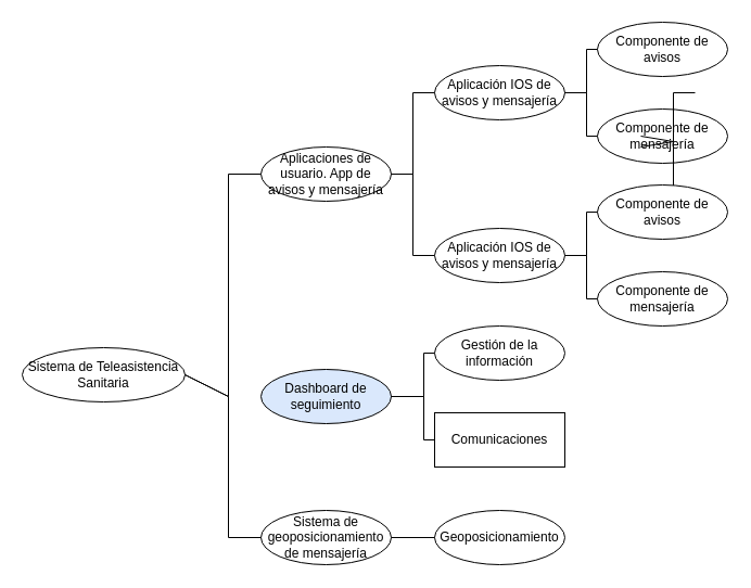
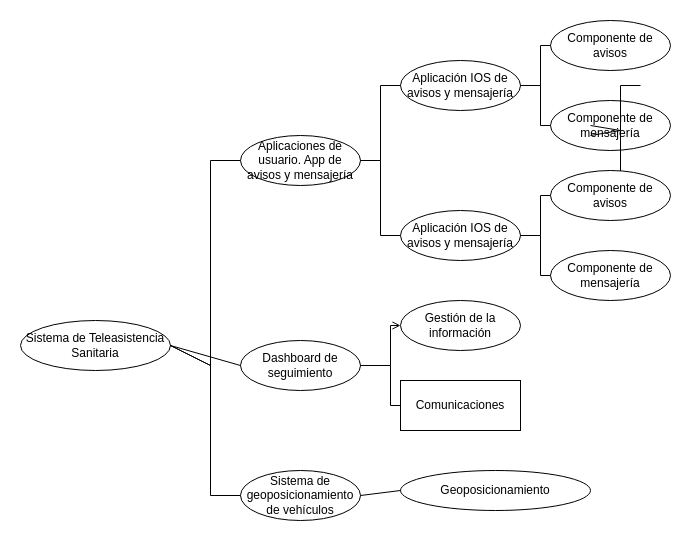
  <mxCell id="0" />
  <mxCell id="1" parent="0" />
  <mxCell id="2" value="Sistema de Teleasistencia Sanitaria" style="ellipse;whiteSpace=wrap;html=1;" parent="1" vertex="1"><mxGeometry x="20" y="320" width="150" height="50" as="geometry" /></mxCell>
  <mxCell id="3" value="Aplicaciones de usuario. App de avisos y mensajería" style="ellipse;whiteSpace=wrap;html=1;" parent="1" vertex="1"><mxGeometry x="240" y="135" width="120" height="50" as="geometry" /></mxCell>
  <mxCell id="4" value="Componente de avisos" style="ellipse;whiteSpace=wrap;html=1;" parent="1" vertex="1"><mxGeometry x="550" y="20" width="120" height="50" as="geometry" /></mxCell>
  <mxCell id="5" value="Componente de mensajería" style="ellipse;whiteSpace=wrap;html=1;" parent="1" vertex="1"><mxGeometry x="550" y="100" width="120" height="50" as="geometry" /></mxCell>
- <mxCell id="6" value="Dashboard de seguimiento" style="ellipse;whiteSpace=wrap;html=1;fillColor=#dae8fc;" parent="1" vertex="1"><mxGeometry x="240" y="340" width="120" height="50" as="geometry" /></mxCell>
+ <mxCell id="6" value="Dashboard de seguimiento" style="ellipse;whiteSpace=wrap;html=1;" parent="1" vertex="1"><mxGeometry x="240" y="340" width="120" height="50" as="geometry" /></mxCell>
  <mxCell id="7" value="Gestión de la información" style="ellipse;whiteSpace=wrap;html=1;" parent="1" vertex="1"><mxGeometry x="400" y="300" width="120" height="50" as="geometry" /></mxCell>
  <mxCell id="8" value="Comunicaciones" style="whiteSpace=wrap;html=1;rounded=0;" parent="1" vertex="1"><mxGeometry x="400" y="380" width="120" height="50" as="geometry" /></mxCell>
  <mxCell id="9" value="Aplicación IOS de avisos y mensajería" style="ellipse;whiteSpace=wrap;html=1;" parent="1" vertex="1"><mxGeometry x="400" y="60" width="120" height="50" as="geometry" /></mxCell>
  <mxCell id="10" value="" style="endArrow=none;html=1;rounded=0;entryX=0;entryY=0.5;entryDx=0;entryDy=0;exitX=1;exitY=0.5;exitDx=0;exitDy=0;" parent="1" edge="1"><mxGeometry width="50" height="50" relative="1" as="geometry"><mxPoint x="590" y="125" as="sourcePoint" /><mxPoint x="640" y="85" as="targetPoint" /><Array as="points"><mxPoint x="620" y="130" /><mxPoint x="620" y="85" /></Array></mxGeometry></mxCell>
  <mxCell id="11" value="" style="endArrow=none;html=1;rounded=0;exitX=0;exitY=0.5;exitDx=0;exitDy=0;entryX=1;entryY=0.5;entryDx=0;entryDy=0;" parent="1" edge="1"><mxGeometry width="50" height="50" relative="1" as="geometry"><mxPoint x="640" y="175" as="sourcePoint" /><mxPoint x="590" y="135" as="targetPoint" /><Array as="points"><mxPoint x="620" y="175" /><mxPoint x="620" y="130" /></Array></mxGeometry></mxCell>
- <mxCell id="12" value="Sistema de geoposicionamiento de mensajería" style="ellipse;whiteSpace=wrap;html=1;" parent="1" vertex="1"><mxGeometry x="240" y="470" width="120" height="50" as="geometry" /></mxCell>
- <mxCell id="13" value="Geoposicionamiento" style="ellipse;whiteSpace=wrap;html=1;" parent="1" vertex="1"><mxGeometry x="400" y="470" width="120" height="50" as="geometry" /></mxCell>
+ <mxCell id="12" value="Sistema de geoposicionamiento de vehículos" style="ellipse;whiteSpace=wrap;html=1;" parent="1" vertex="1"><mxGeometry x="240" y="470" width="120" height="50" as="geometry" /></mxCell>
+ <mxCell id="13" value="Geoposicionamiento" style="ellipse;whiteSpace=wrap;html=1;" parent="1" vertex="1"><mxGeometry x="400" y="470" width="190" height="40" as="geometry" /></mxCell>
  <mxCell id="14" value="" style="endArrow=none;html=1;rounded=0;exitX=1;exitY=0.5;exitDx=0;exitDy=0;entryX=0;entryY=0.5;entryDx=0;entryDy=0;" parent="1" source="12" target="13" edge="1"><mxGeometry width="50" height="50" relative="1" as="geometry"><mxPoint x="440" y="420" as="sourcePoint" /><mxPoint x="490" y="370" as="targetPoint" /></mxGeometry></mxCell>
  <mxCell id="15" value="Componente de avisos" style="ellipse;whiteSpace=wrap;html=1;" vertex="1" parent="1"><mxGeometry x="550" y="170" width="120" height="50" as="geometry" /></mxCell>
  <mxCell id="16" value="Componente de mensajería" style="ellipse;whiteSpace=wrap;html=1;" vertex="1" parent="1"><mxGeometry x="550" y="250" width="120" height="50" as="geometry" /></mxCell>
  <mxCell id="17" value="Aplicación IOS de avisos y mensajería" style="ellipse;whiteSpace=wrap;html=1;" vertex="1" parent="1"><mxGeometry x="400" y="210" width="120" height="50" as="geometry" /></mxCell>
- <mxCell id="19" value="" style="endArrow=none;html=1;rounded=0;entryX=0;entryY=0.5;entryDx=0;entryDy=0;exitX=1;exitY=0.5;exitDx=0;exitDy=0;" edge="1" parent="1" source="6" target="7"><mxGeometry width="50" height="50" relative="1" as="geometry"><mxPoint x="270" y="360" as="sourcePoint" /><mxPoint x="320" y="310" as="targetPoint" /><Array as="points"><mxPoint x="390" y="365" /><mxPoint x="390" y="325" /></Array></mxGeometry></mxCell>
+ <mxCell id="18" value="" style="endArrow=none;html=1;rounded=0;entryX=0;entryY=0.5;entryDx=0;entryDy=0;exitX=1;exitY=0.5;exitDx=0;exitDy=0;" edge="1" parent="1" source="2" target="6"><mxGeometry width="50" height="50" relative="1" as="geometry"><mxPoint x="270" y="500" as="sourcePoint" /><mxPoint x="320" y="450" as="targetPoint" /></mxGeometry></mxCell>
+ <mxCell id="19" value="" style="endArrow=open;html=1;rounded=0;entryX=0;entryY=0.5;entryDx=0;entryDy=0;exitX=1;exitY=0.5;exitDx=0;exitDy=0;" edge="1" parent="1" source="6" target="7"><mxGeometry width="50" height="50" relative="1" as="geometry"><mxPoint x="270" y="360" as="sourcePoint" /><mxPoint x="320" y="310" as="targetPoint" /><Array as="points"><mxPoint x="390" y="365" /><mxPoint x="390" y="325" /></Array></mxGeometry></mxCell>
  <mxCell id="20" value="" style="endArrow=none;html=1;rounded=0;entryX=0;entryY=0.5;entryDx=0;entryDy=0;exitX=1;exitY=0.5;exitDx=0;exitDy=0;" edge="1" parent="1" source="6" target="8"><mxGeometry width="50" height="50" relative="1" as="geometry"><mxPoint x="270" y="360" as="sourcePoint" /><mxPoint x="320" y="310" as="targetPoint" /><Array as="points"><mxPoint x="390" y="365" /><mxPoint x="390" y="405" /></Array></mxGeometry></mxCell>
  <mxCell id="21" value="" style="endArrow=none;html=1;rounded=0;entryX=0;entryY=0.5;entryDx=0;entryDy=0;exitX=1;exitY=0.5;exitDx=0;exitDy=0;" edge="1" parent="1" source="2" target="3"><mxGeometry width="50" height="50" relative="1" as="geometry"><mxPoint x="270" y="360" as="sourcePoint" /><mxPoint x="320" y="310" as="targetPoint" /><Array as="points"><mxPoint x="210" y="365" /><mxPoint x="210" y="160" /></Array></mxGeometry></mxCell>
  <mxCell id="22" value="" style="endArrow=none;html=1;rounded=0;entryX=1;entryY=0.5;entryDx=0;entryDy=0;exitX=0;exitY=0.5;exitDx=0;exitDy=0;" edge="1" parent="1" source="12" target="2"><mxGeometry width="50" height="50" relative="1" as="geometry"><mxPoint x="270" y="550" as="sourcePoint" /><mxPoint x="320" y="500" as="targetPoint" /><Array as="points"><mxPoint x="210" y="495" /><mxPoint x="210" y="365" /></Array></mxGeometry></mxCell>
  <mxCell id="23" value="" style="endArrow=none;html=1;rounded=0;entryX=0;entryY=0.5;entryDx=0;entryDy=0;exitX=1;exitY=0.5;exitDx=0;exitDy=0;" edge="1" parent="1" source="3" target="9"><mxGeometry width="50" height="50" relative="1" as="geometry"><mxPoint x="270" y="290" as="sourcePoint" /><mxPoint x="320" y="240" as="targetPoint" /><Array as="points"><mxPoint x="380" y="160" /><mxPoint x="380" y="85" /></Array></mxGeometry></mxCell>
  <mxCell id="24" value="" style="endArrow=none;html=1;rounded=0;entryX=0;entryY=0.5;entryDx=0;entryDy=0;exitX=1;exitY=0.5;exitDx=0;exitDy=0;" edge="1" parent="1" source="3" target="17"><mxGeometry width="50" height="50" relative="1" as="geometry"><mxPoint x="270" y="240" as="sourcePoint" /><mxPoint x="320" y="190" as="targetPoint" /><Array as="points"><mxPoint x="380" y="160" /><mxPoint x="380" y="235" /></Array></mxGeometry></mxCell>
  <mxCell id="25" value="" style="endArrow=none;html=1;rounded=0;entryX=1;entryY=0.5;entryDx=0;entryDy=0;exitX=0;exitY=0.5;exitDx=0;exitDy=0;" edge="1" parent="1" source="4" target="9"><mxGeometry width="50" height="50" relative="1" as="geometry"><mxPoint x="320" y="120" as="sourcePoint" /><mxPoint x="370" y="70" as="targetPoint" /><Array as="points"><mxPoint x="540" y="45" /><mxPoint x="540" y="85" /></Array></mxGeometry></mxCell>
  <mxCell id="26" value="" style="endArrow=none;html=1;rounded=0;entryX=0;entryY=0.5;entryDx=0;entryDy=0;exitX=1;exitY=0.5;exitDx=0;exitDy=0;" edge="1" parent="1" source="9" target="5"><mxGeometry width="50" height="50" relative="1" as="geometry"><mxPoint x="320" y="120" as="sourcePoint" /><mxPoint x="370" y="70" as="targetPoint" /><Array as="points"><mxPoint x="540" y="85" /><mxPoint x="540" y="125" /></Array></mxGeometry></mxCell>
  <mxCell id="27" value="" style="endArrow=none;html=1;rounded=0;entryX=0;entryY=0.5;entryDx=0;entryDy=0;exitX=1;exitY=0.5;exitDx=0;exitDy=0;" edge="1" parent="1" source="17" target="15"><mxGeometry width="50" height="50" relative="1" as="geometry"><mxPoint x="420" y="220" as="sourcePoint" /><mxPoint x="470" y="170" as="targetPoint" /><Array as="points"><mxPoint x="540" y="235" /><mxPoint x="540" y="195" /></Array></mxGeometry></mxCell>
  <mxCell id="28" value="" style="endArrow=none;html=1;rounded=0;entryX=0;entryY=0.5;entryDx=0;entryDy=0;exitX=1;exitY=0.5;exitDx=0;exitDy=0;" edge="1" parent="1" source="17" target="16"><mxGeometry width="50" height="50" relative="1" as="geometry"><mxPoint x="420" y="220" as="sourcePoint" /><mxPoint x="470" y="170" as="targetPoint" /><Array as="points"><mxPoint x="540" y="235" /><mxPoint x="540" y="275" /></Array></mxGeometry></mxCell>
